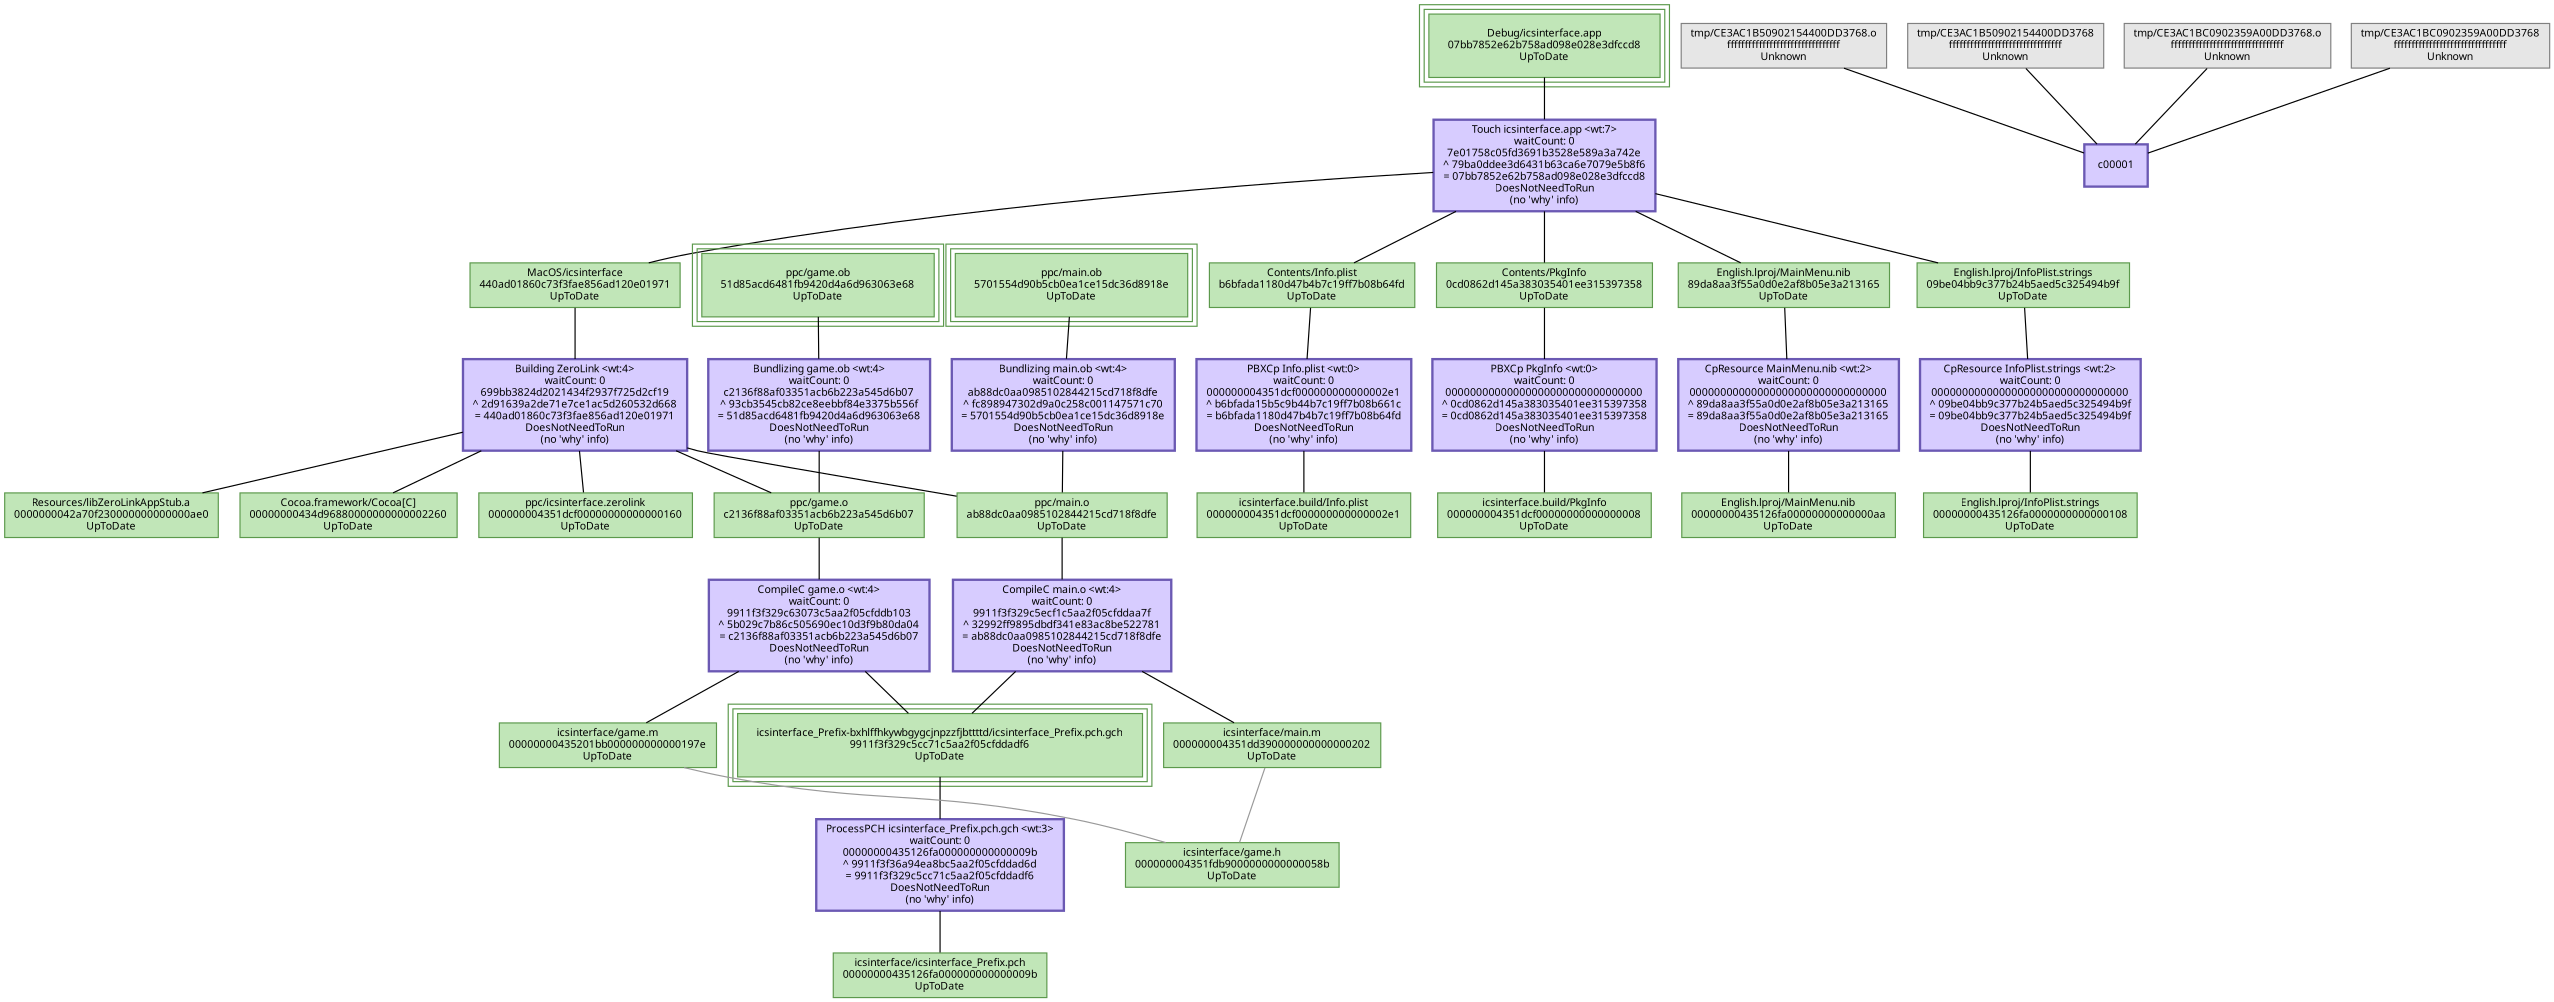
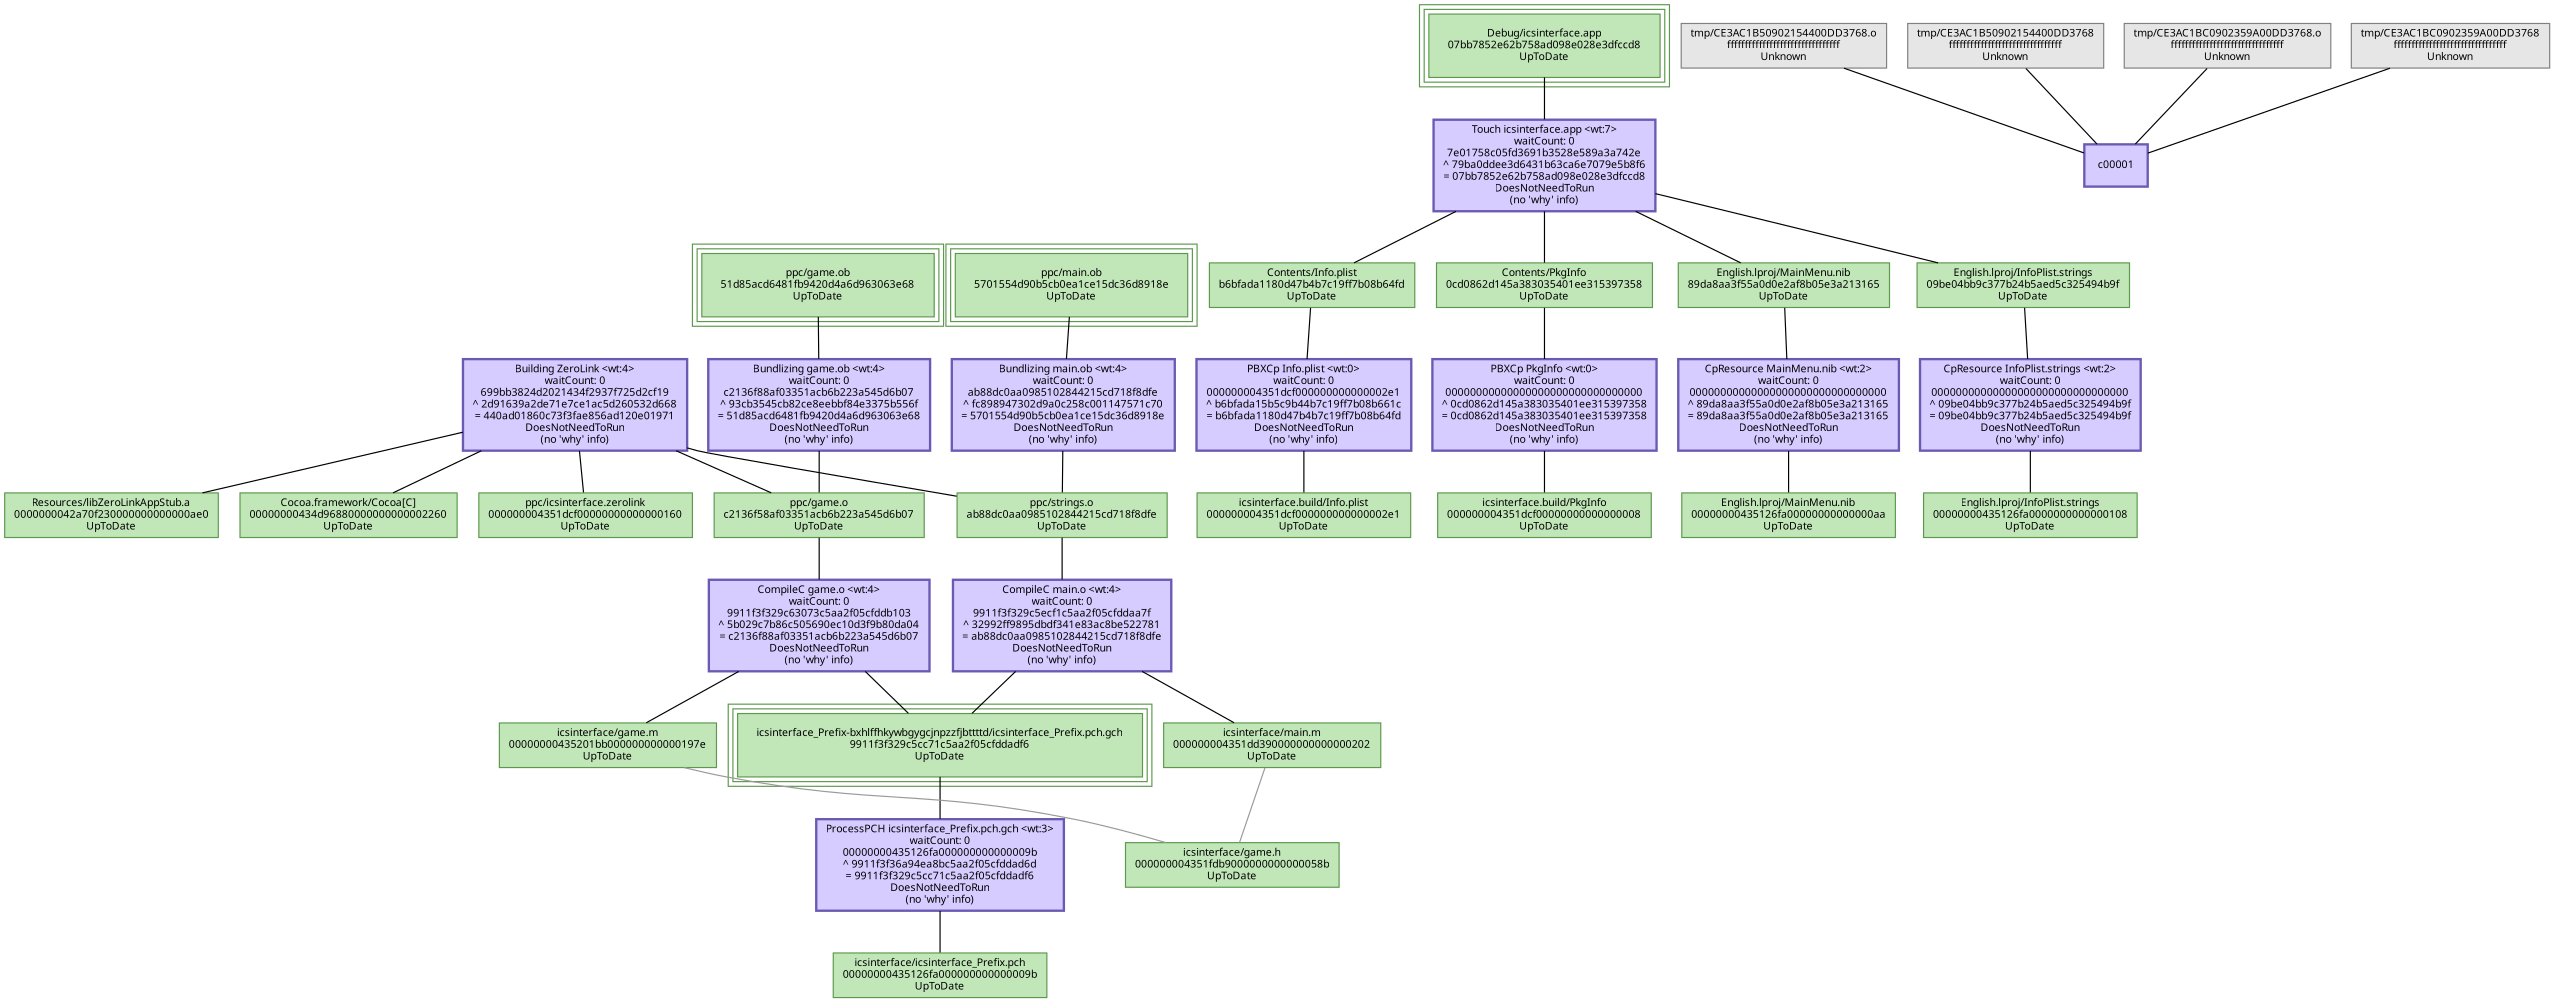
  digraph {
    concentrate=false
    node [color="0.3 0.5 0.6" fillcolor="0.3 0.2 0.9" fontname=Monaco fontsize=9 shape=box style=filled]
    edge [arrowhead=none arrowtail=normal color=black style=solid]
    n1 [label="Debug/icsinterface.app\n07bb7852e62b758ad098e028e3dfccd8\nUpToDate" peripheries=3]
    n2 [color="0.7 0.5 0.7" fillcolor="0.7 0.2 1.0" label="Touch icsinterface.app <wt:7>\nwaitCount: 0\n7e01758c05fd3691b3528e589a3a742e\n^ 79ba0ddee3d6431b63ca6e7079e5b8f6\n= 07bb7852e62b758ad098e028e3dfccd8\nDoesNotNeedToRun\n(no 'why' info)" style="filled,bold"]
    n3 [label="Contents/Info.plist\nb6bfada1180d47b4b7c19ff7b08b64fd\nUpToDate"]
    n4 [label="Contents/PkgInfo\n0cd0862d145a383035401ee315397358\nUpToDate"]
    n5 [label="English.lproj/MainMenu.nib\n89da8aa3f55a0d0e2af8b05e3a213165\nUpToDate"]
    n6 [label="English.lproj/InfoPlist.strings\n09be04bb9c377b24b5aed5c325494b9f\nUpToDate"]
-   n7 [label="MacOS/icsinterface\n440ad01860c73f3fae856ad120e01971\nUpToDate"]
    n8 [color="0.7 0.5 0.7" fillcolor="0.7 0.2 1.0" label="PBXCp Info.plist <wt:0>\nwaitCount: 0\n000000004351dcf000000000000002e1\n^ b6bfada15b5c9b44b7c19ff7b08b661c\n= b6bfada1180d47b4b7c19ff7b08b64fd\nDoesNotNeedToRun\n(no 'why' info)" style="filled,bold"]
    n9 [label="icsinterface.build/Info.plist\n000000004351dcf000000000000002e1\nUpToDate"]
    n10 [color="0.7 0.5 0.7" fillcolor="0.7 0.2 1.0" label="PBXCp PkgInfo <wt:0>\nwaitCount: 0\n00000000000000000000000000000000\n^ 0cd0862d145a383035401ee315397358\n= 0cd0862d145a383035401ee315397358\nDoesNotNeedToRun\n(no 'why' info)" style="filled,bold"]
    n11 [label="icsinterface.build/PkgInfo\n000000004351dcf00000000000000008\nUpToDate"]
    n12 [color="0.7 0.5 0.7" fillcolor="0.7 0.2 1.0" label="CpResource MainMenu.nib <wt:2>\nwaitCount: 0\n00000000000000000000000000000000\n^ 89da8aa3f55a0d0e2af8b05e3a213165\n= 89da8aa3f55a0d0e2af8b05e3a213165\nDoesNotNeedToRun\n(no 'why' info)" style="filled,bold"]
    n13 [label="English.lproj/MainMenu.nib\n00000000435126fa00000000000000aa\nUpToDate"]
    n14 [color="0.7 0.5 0.7" fillcolor="0.7 0.2 1.0" label="CpResource InfoPlist.strings <wt:2>\nwaitCount: 0\n00000000000000000000000000000000\n^ 09be04bb9c377b24b5aed5c325494b9f\n= 09be04bb9c377b24b5aed5c325494b9f\nDoesNotNeedToRun\n(no 'why' info)" style="filled,bold"]
    n15 [label="English.lproj/InfoPlist.strings\n00000000435126fa0000000000000108\nUpToDate"]
-   n16 [label="ppc/main.o\nab88dc0aa0985102844215cd718f8dfe\nUpToDate"]
+   n16 [label="ppc/strings.o\nab88dc0aa0985102844215cd718f8dfe\nUpToDate"]
    n17 [color="0.7 0.5 0.7" fillcolor="0.7 0.2 1.0" label="CompileC main.o <wt:4>\nwaitCount: 0\n9911f3f329c5ecf1c5aa2f05cfddaa7f\n^ 32992ff9895dbdf341e83ac8be522781\n= ab88dc0aa0985102844215cd718f8dfe\nDoesNotNeedToRun\n(no 'why' info)" style="filled,bold"]
    n18 [label="icsinterface_Prefix-bxhlffhkywbgygcjnpzzfjbttttd/icsinterface_Prefix.pch.gch\n9911f3f329c5cc71c5aa2f05cfddadf6\nUpToDate" peripheries=3]
    n19 [label="icsinterface/main.m\n000000004351dd390000000000000202\nUpToDate"]
    n20 [label="icsinterface/icsinterface_Prefix.pch\n00000000435126fa000000000000009b\nUpToDate"]
    n21 [color="0.7 0.5 0.7" fillcolor="0.7 0.2 1.0" label="ProcessPCH icsinterface_Prefix.pch.gch <wt:3>\nwaitCount: 0\n00000000435126fa000000000000009b\n^ 9911f3f36a94ea8bc5aa2f05cfddad6d\n= 9911f3f329c5cc71c5aa2f05cfddadf6\nDoesNotNeedToRun\n(no 'why' info)" style="filled,bold"]
    n22 [label="icsinterface/game.h\n000000004351fdb9000000000000058b\nUpToDate"]
-   n23 [label="ppc/game.o\nc2136f88af03351acb6b223a545d6b07\nUpToDate"]
+   n23 [label="ppc/game.o\nc2136f58af03351acb6b223a545d6b07\nUpToDate"]
    n24 [color="0.7 0.5 0.7" fillcolor="0.7 0.2 1.0" label="CompileC game.o <wt:4>\nwaitCount: 0\n9911f3f329c63073c5aa2f05cfddb103\n^ 5b029c7b86c505690ec10d3f9b80da04\n= c2136f88af03351acb6b223a545d6b07\nDoesNotNeedToRun\n(no 'why' info)" style="filled,bold"]
    n25 [label="icsinterface/game.m\n00000000435201bb000000000000197e\nUpToDate"]
    n26 [color="0.7 0.5 0.7" fillcolor="0.7 0.2 1.0" label="Building ZeroLink <wt:4>\nwaitCount: 0\n699bb3824d2021434f2937f725d2cf19\n^ 2d91639a2de71e7ce1ac5d260532d668\n= 440ad01860c73f3fae856ad120e01971\nDoesNotNeedToRun\n(no 'why' info)" style="filled,bold"]
    n27 [label="Resources/libZeroLinkAppStub.a\n0000000042a70f230000000000000ae0\nUpToDate"]
    n28 [label="Cocoa.framework/Cocoa[C]\n00000000434d96880000000000002260\nUpToDate"]
    n29 [label="ppc/icsinterface.zerolink\n000000004351dcf00000000000000160\nUpToDate"]
    n30 [label="ppc/main.ob\n5701554d90b5cb0ea1ce15dc36d8918e\nUpToDate" peripheries=3]
    n31 [color="0.7 0.5 0.7" fillcolor="0.7 0.2 1.0" label="Bundlizing main.ob <wt:4>\nwaitCount: 0\nab88dc0aa0985102844215cd718f8dfe\n^ fc898947302d9a0c258c001147571c70\n= 5701554d90b5cb0ea1ce15dc36d8918e\nDoesNotNeedToRun\n(no 'why' info)" style="filled,bold"]
    n32 [label="ppc/game.ob\n51d85acd6481fb9420d4a6d963063e68\nUpToDate" peripheries=3]
    n33 [color="0.7 0.5 0.7" fillcolor="0.7 0.2 1.0" label="Bundlizing game.ob <wt:4>\nwaitCount: 0\nc2136f88af03351acb6b223a545d6b07\n^ 93cb3545cb82ce8eebbf84e3375b556f\n= 51d85acd6481fb9420d4a6d963063e68\nDoesNotNeedToRun\n(no 'why' info)" style="filled,bold"]
    n34 [color="0.0 0.0 0.5" fillcolor="0.0 0.0 0.9" label="tmp/CE3AC1B50902154400DD3768.o\nffffffffffffffffffffffffffffffff\nUnknown"]
    n35 [color="0.7 0.5 0.7" fillcolor="0.7 0.2 1.0" label=c00001 style="filled,bold"]
    n36 [color="0.0 0.0 0.5" fillcolor="0.0 0.0 0.9" label="tmp/CE3AC1B50902154400DD3768\nffffffffffffffffffffffffffffffff\nUnknown"]
    n37 [color="0.0 0.0 0.5" fillcolor="0.0 0.0 0.9" label="tmp/CE3AC1BC0902359A00DD3768.o\nffffffffffffffffffffffffffffffff\nUnknown"]
    n38 [color="0.0 0.0 0.5" fillcolor="0.0 0.0 0.9" label="tmp/CE3AC1BC0902359A00DD3768\nffffffffffffffffffffffffffffffff\nUnknown"]
    n1 -> n2
    n2 -> n3
    n2 -> n4
    n2 -> n5
    n2 -> n6
-   n2 -> n7
    n3 -> n8
    n4 -> n10
    n5 -> n12
    n6 -> n14
-   n7 -> n26
    n8 -> n9
    n10 -> n11
    n12 -> n13
    n14 -> n15
    n16 -> n17
    n17 -> n18
    n17 -> n19
    n18 -> n21
    n19 -> n22 [color=gray60]
    n21 -> n20
    n23 -> n24
    n24 -> n18
    n24 -> n25
    n25 -> n22 [color=gray60]
    n26 -> n16
    n26 -> n23
    n26 -> n27
    n26 -> n28
    n26 -> n29
    n30 -> n31
    n31 -> n16
    n32 -> n33
    n33 -> n23
    n34 -> n35
    n36 -> n35
    n37 -> n35
    n38 -> n35
  }
